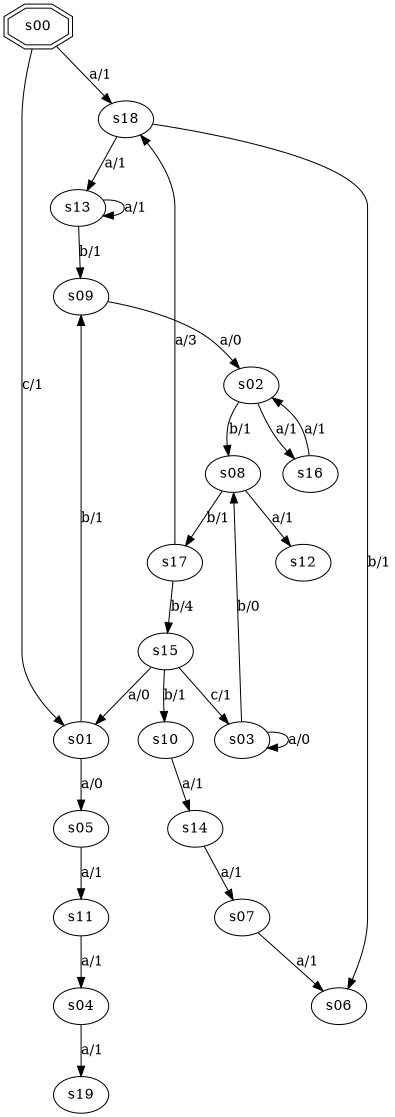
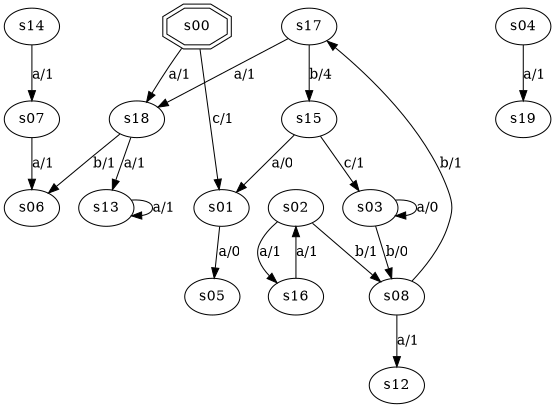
  digraph {
    s00 [shape=doubleoctagon]
    s18
    s01
    s06
    s13
-   s09
    s05
-   s11
    s02
    s04
    s16
    s08
    s12
    s17
    s15
    s03
    s19
    s07
-   s10
    s14
    s00 -> s18 [label="a/1"]
    s00 -> s01 [label="c/1"]
    s18 -> s06 [label="b/1"]
    s18 -> s13 [label="a/1"]
-   s01 -> s09 [label="b/1"]
    s01 -> s05 [label="a/0"]
    s13 -> s13 [label="a/1"]
-   s13 -> s09 [label="b/1"]
-   s09 -> s02 [label="a/0"]
-   s05 -> s11 [label="a/1"]
-   s11 -> s04 [label="a/1"]
    s02 -> s16 [label="a/1"]
    s02 -> s08 [label="b/1"]
    s04 -> s19 [label="a/1"]
    s16 -> s02 [label="a/1"]
    s08 -> s12 [label="a/1"]
    s08 -> s17 [label="b/1"]
-   s17 -> s18 [label="a/3"]
+   s17 -> s18 [label="a/1"]
    s17 -> s15 [label="b/4"]
    s15 -> s01 [label="a/0"]
    s15 -> s03 [label="c/1"]
-   s15 -> s10 [label="b/1"]
    s03 -> s08 [label="b/0"]
    s03 -> s03 [label="a/0"]
    s07 -> s06 [label="a/1"]
-   s10 -> s14 [label="a/1"]
    s14 -> s07 [label="a/1"]
  }
